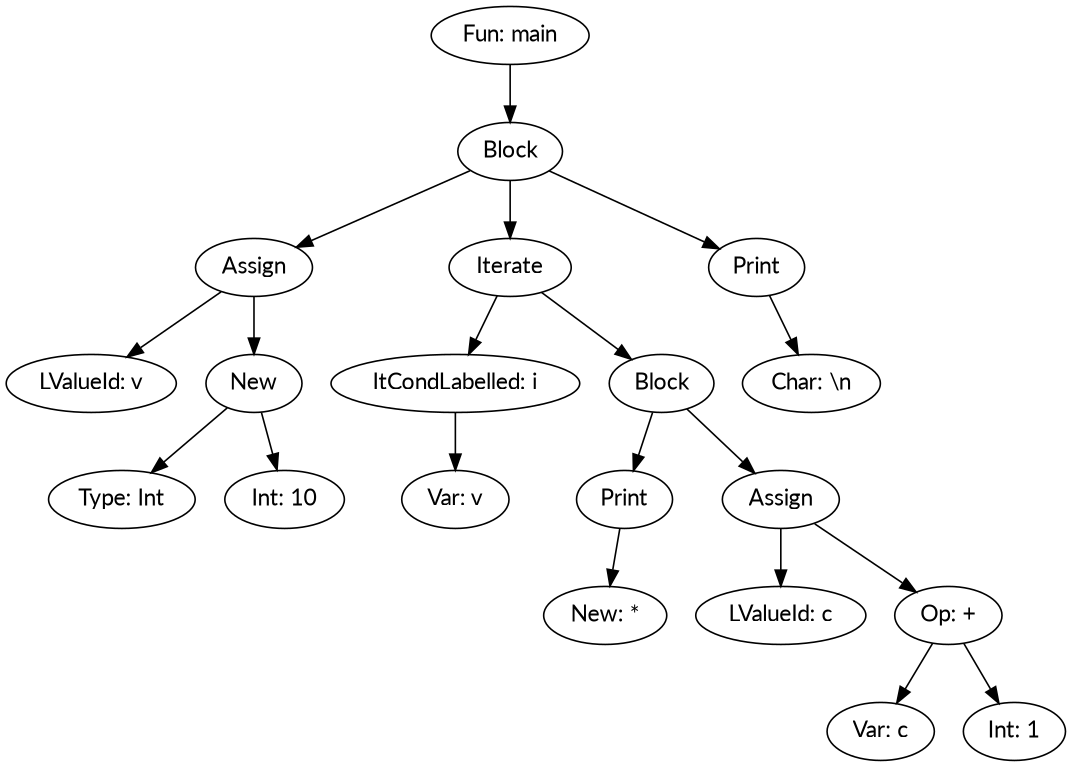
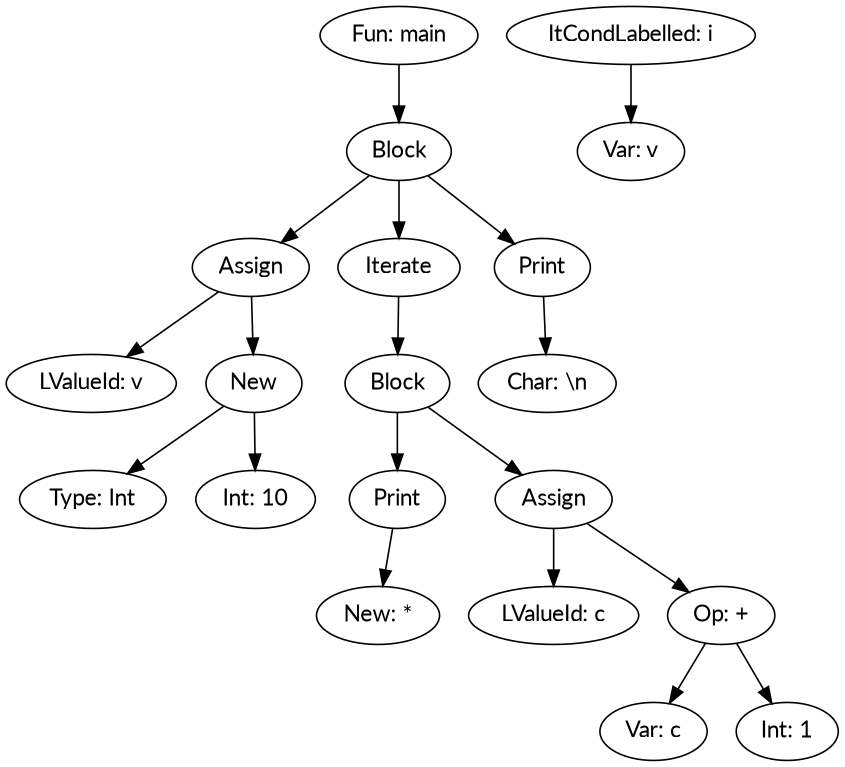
  digraph {
    fontname=Lato
    node [fontname=Lato]
    edge [fontname=Lato]
    n1 [label="Fun: main"]
    n2 [label=Block]
    n3 [label=Assign]
    n4 [label=Iterate]
    n5 [label=Print]
    n6 [label="LValueId: v"]
    n7 [label=New]
    n8 [label="ItCondLabelled: i"]
    n9 [label=Block]
    n10 [label="Char: \\n"]
    n11 [label="Type: Int"]
    n12 [label="Int: 10"]
    n13 [label="Var: v"]
    n14 [label=Print]
    n15 [label=Assign]
    n16 [label="New: *"]
    n17 [label="LValueId: c"]
    n18 [label="Op: +"]
    n19 [label="Var: c"]
    n20 [label="Int: 1"]
    n1 -> n2
    n2 -> n3
    n2 -> n4
    n2 -> n5
    n3 -> n6
    n3 -> n7
-   n4 -> n8
    n4 -> n9
    n5 -> n10
    n7 -> n11
    n7 -> n12
    n8 -> n13
    n9 -> n14
    n9 -> n15
    n14 -> n16
    n15 -> n17
    n15 -> n18
    n18 -> n19
    n18 -> n20
  }
